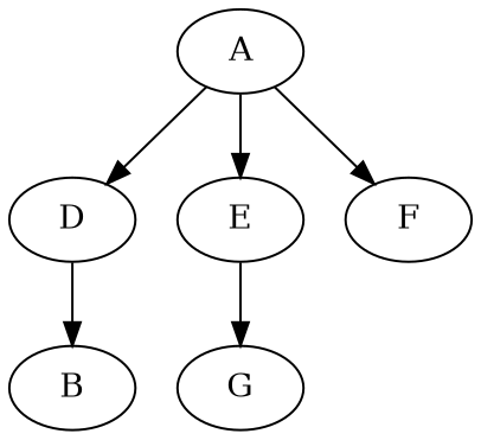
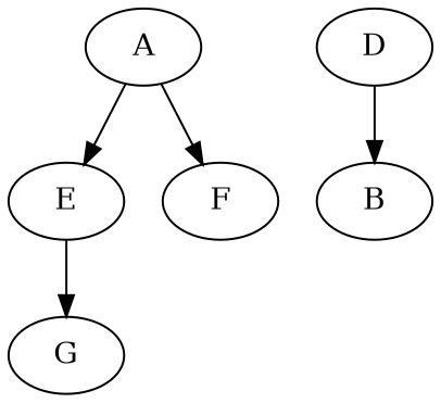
  digraph {
    A
    D
    E
    F
    B
    G
-   A -> D
    A -> E
    A -> F
    D -> B
    E -> G
  }
